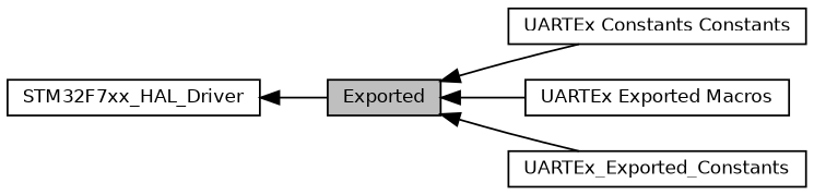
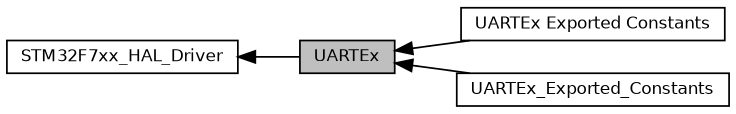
  digraph {
    rankdir=LR
    node [color=black fillcolor=white fontname=Helvetica fontsize=10 shape=record style=filled]
    edge [dir=back fontname=Helvetica fontsize=10 labelfontname=Helvetica labelfontsize=10 shape=plaintext style=solid]
-   n1 [height=0.2 label="UARTEx Constants Constants" width=0.4]
-   n2 [fillcolor=grey75 fontcolor=black height=0.2 label=Exported width=0.4]
-   n3 [height=0.2 label="UARTEx Exported Macros" width=0.4]
+   n1 [height=0.2 label="UARTEx Exported Constants" width=0.4]
+   n2 [fillcolor=grey75 fontcolor=black height=0.2 label=UARTEx width=0.4]
    n4 [height=0.2 label=UARTEx_Exported_Constants width=0.4]
    n5 [height=0.2 label=STM32F7xx_HAL_Driver width=0.4]
    n2 -> n1
-   n2 -> n3
    n2 -> n4
    n5 -> n2
  }
